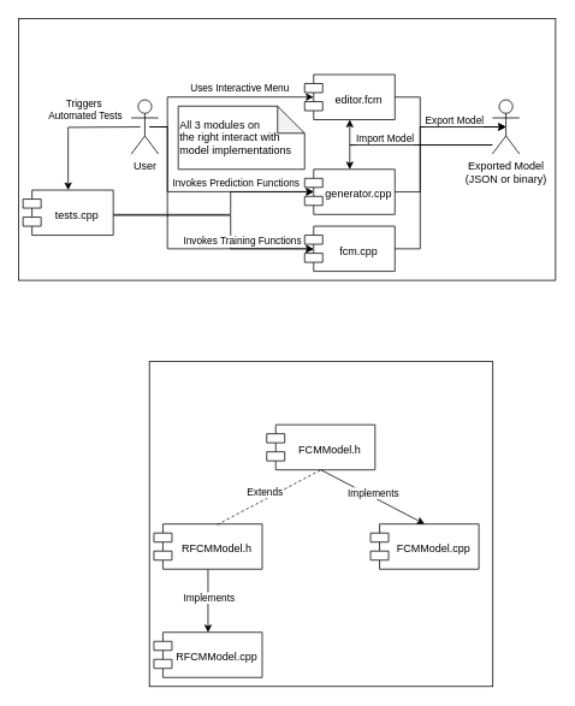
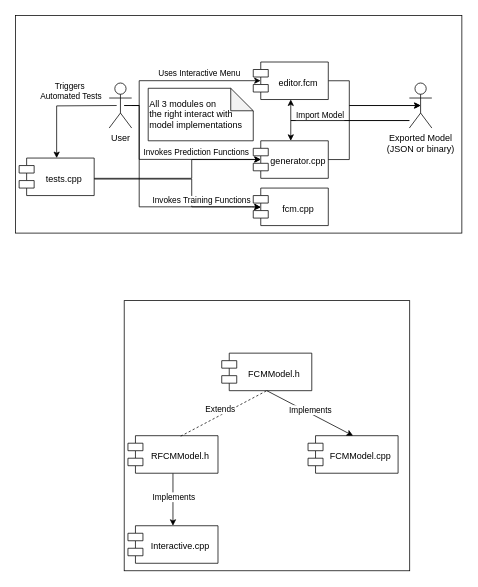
  <mxCell id="0" />
  <mxCell id="1" parent="0" />
  <mxCell id="2" value="" style="rounded=0;whiteSpace=wrap;html=1;" vertex="1" parent="1"><mxGeometry x="165" y="400" width="380.5" height="360" as="geometry" /></mxCell>
  <mxCell id="3" value="" style="rounded=0;whiteSpace=wrap;html=1;" vertex="1" parent="1"><mxGeometry x="20" y="20" width="595" height="290" as="geometry" /></mxCell>
  <mxCell id="4" style="edgeStyle=orthogonalEdgeStyle;rounded=0;orthogonalLoop=1;jettySize=auto;html=1;entryX=0.5;entryY=0;entryDx=0;entryDy=0;" edge="1" parent="1" target="22"><mxGeometry relative="1" as="geometry"><mxPoint x="155" y="140" as="sourcePoint" /></mxGeometry></mxCell>
  <mxCell id="5" value="&lt;div&gt;Triggers&amp;nbsp;&lt;/div&gt;&lt;div&gt;Automated Tests&lt;/div&gt;" style="edgeLabel;html=1;align=center;verticalAlign=middle;resizable=0;points=[];" vertex="1" connectable="0" parent="4"><mxGeometry x="-0.218" relative="1" as="geometry"><mxPoint x="-4" y="-20" as="offset" /></mxGeometry></mxCell>
  <mxCell id="6" value="&lt;div&gt;User&lt;/div&gt;" style="shape=umlActor;verticalLabelPosition=bottom;verticalAlign=top;html=1;outlineConnect=0;gradientColor=none;shadow=0;" vertex="1" parent="1"><mxGeometry x="145" y="110" width="30" height="60" as="geometry" /></mxCell>
  <mxCell id="7" style="edgeStyle=orthogonalEdgeStyle;rounded=0;orthogonalLoop=1;jettySize=auto;html=1;exitX=1;exitY=0.5;exitDx=0;exitDy=0;entryX=0.5;entryY=0.5;entryDx=0;entryDy=0;entryPerimeter=0;" edge="1" parent="1" source="8" target="13"><mxGeometry relative="1" as="geometry"><mxPoint x="515" y="106.926" as="targetPoint" /><Array as="points"><mxPoint x="465" y="107" /><mxPoint x="465" y="140" /></Array></mxGeometry></mxCell>
  <mxCell id="8" value="&lt;div&gt;&lt;br&gt;&lt;/div&gt;&lt;div&gt;editor.fcm&lt;/div&gt;" style="shape=module;align=left;spacingLeft=20;align=center;verticalAlign=top;whiteSpace=wrap;html=1;" vertex="1" parent="1"><mxGeometry x="337" y="82" width="100" height="50" as="geometry" /></mxCell>
  <mxCell id="9" value="&lt;div&gt;&lt;br&gt;&lt;/div&gt;&lt;div&gt;generator.cpp&lt;/div&gt;" style="shape=module;align=left;spacingLeft=20;align=center;verticalAlign=top;whiteSpace=wrap;html=1;" vertex="1" parent="1"><mxGeometry x="337" y="187" width="100" height="50" as="geometry" /></mxCell>
  <mxCell id="10" style="edgeStyle=orthogonalEdgeStyle;rounded=0;orthogonalLoop=1;jettySize=auto;html=1;entryX=0.5;entryY=1;entryDx=0;entryDy=0;" edge="1" parent="1" source="13" target="8"><mxGeometry relative="1" as="geometry"><Array as="points"><mxPoint x="387" y="160" /></Array></mxGeometry></mxCell>
  <mxCell id="11" style="edgeStyle=orthogonalEdgeStyle;rounded=0;orthogonalLoop=1;jettySize=auto;html=1;entryX=0.5;entryY=0;entryDx=0;entryDy=0;" edge="1" parent="1" source="13" target="9"><mxGeometry relative="1" as="geometry"><Array as="points"><mxPoint x="387" y="160" /></Array></mxGeometry></mxCell>
  <mxCell id="12" value="Import Model" style="edgeLabel;html=1;align=center;verticalAlign=middle;resizable=0;points=[];" vertex="1" connectable="0" parent="11"><mxGeometry x="-0.006" y="-2" relative="1" as="geometry"><mxPoint x="-28" y="-6" as="offset" /></mxGeometry></mxCell>
  <mxCell id="13" value="&lt;div&gt;Exported Model&lt;/div&gt;&lt;div&gt;(JSON or binary)&lt;/div&gt;" style="shape=umlActor;verticalLabelPosition=bottom;verticalAlign=top;html=1;outlineConnect=0;" vertex="1" parent="1"><mxGeometry x="545" y="110" width="30" height="60" as="geometry" /></mxCell>
  <mxCell id="14" style="edgeStyle=orthogonalEdgeStyle;rounded=0;orthogonalLoop=1;jettySize=auto;html=1;entryX=0.098;entryY=0.498;entryDx=0;entryDy=0;entryPerimeter=0;" edge="1" parent="1" target="8"><mxGeometry relative="1" as="geometry"><mxPoint x="165" y="140" as="sourcePoint" /><Array as="points"><mxPoint x="185" y="140" /><mxPoint x="185" y="107" /></Array></mxGeometry></mxCell>
  <mxCell id="15" value="Uses Interactive Menu" style="edgeLabel;html=1;align=center;verticalAlign=middle;resizable=0;points=[];" vertex="1" connectable="0" parent="14"><mxGeometry x="0.606" relative="1" as="geometry"><mxPoint x="-40" y="-10" as="offset" /></mxGeometry></mxCell>
  <mxCell id="16" style="edgeStyle=orthogonalEdgeStyle;rounded=0;orthogonalLoop=1;jettySize=auto;html=1;entryX=0.1;entryY=0.496;entryDx=0;entryDy=0;entryPerimeter=0;" edge="1" parent="1" target="9"><mxGeometry relative="1" as="geometry"><mxPoint x="165" y="140" as="sourcePoint" /><Array as="points"><mxPoint x="185" y="140" /><mxPoint x="185" y="212" /></Array></mxGeometry></mxCell>
  <mxCell id="17" value="Invokes Prediction Functions" style="edgeLabel;html=1;align=center;verticalAlign=middle;resizable=0;points=[];" vertex="1" connectable="0" parent="16"><mxGeometry x="0.475" y="2" relative="1" as="geometry"><mxPoint x="-20" y="-8" as="offset" /></mxGeometry></mxCell>
  <mxCell id="18" value="&lt;div&gt;&lt;br&gt;&lt;/div&gt;&lt;div&gt;fcm.cpp&lt;/div&gt;" style="shape=module;align=left;spacingLeft=20;align=center;verticalAlign=top;whiteSpace=wrap;html=1;" vertex="1" parent="1"><mxGeometry x="337" y="250" width="100" height="50" as="geometry" /></mxCell>
  <mxCell id="19" style="edgeStyle=orthogonalEdgeStyle;rounded=0;orthogonalLoop=1;jettySize=auto;html=1;exitX=1.001;exitY=0.56;exitDx=0;exitDy=0;entryX=0.101;entryY=0.513;entryDx=0;entryDy=0;entryPerimeter=0;exitPerimeter=0;" edge="1" parent="1" source="22" target="18"><mxGeometry relative="1" as="geometry"><Array as="points"><mxPoint x="255" y="238" /><mxPoint x="255" y="275" /><mxPoint x="335" y="275" /></Array></mxGeometry></mxCell>
  <mxCell id="20" style="edgeStyle=orthogonalEdgeStyle;rounded=0;orthogonalLoop=1;jettySize=auto;html=1;entryX=0.098;entryY=0.507;entryDx=0;entryDy=0;entryPerimeter=0;" edge="1" parent="1" target="18"><mxGeometry relative="1" as="geometry"><mxPoint x="175" y="140" as="sourcePoint" /><Array as="points"><mxPoint x="185" y="140" /><mxPoint x="185" y="275" /><mxPoint x="335" y="275" /></Array></mxGeometry></mxCell>
  <mxCell id="21" value="Invokes Training Functions" style="edgeLabel;html=1;align=center;verticalAlign=middle;resizable=0;points=[];" vertex="1" connectable="0" parent="20"><mxGeometry x="0.476" y="-1" relative="1" as="geometry"><mxPoint x="1" y="-10" as="offset" /></mxGeometry></mxCell>
  <mxCell id="22" value="&lt;div&gt;&lt;br&gt;&lt;/div&gt;&lt;div&gt;tests.cpp&lt;/div&gt;" style="shape=module;align=left;spacingLeft=20;align=center;verticalAlign=top;whiteSpace=wrap;html=1;" vertex="1" parent="1"><mxGeometry x="25" y="210" width="100" height="50" as="geometry" /></mxCell>
  <mxCell id="23" style="edgeStyle=orthogonalEdgeStyle;rounded=0;orthogonalLoop=1;jettySize=auto;html=1;exitX=1;exitY=0.5;exitDx=0;exitDy=0;entryX=0.1;entryY=0.5;entryDx=0;entryDy=0;entryPerimeter=0;" edge="1" parent="1" target="9"><mxGeometry relative="1" as="geometry"><mxPoint x="125" y="237" as="sourcePoint" /><mxPoint x="325" y="212" as="targetPoint" /><Array as="points"><mxPoint x="255" y="237" /><mxPoint x="255" y="212" /></Array></mxGeometry></mxCell>
  <mxCell id="24" value="&lt;div align=&quot;left&quot;&gt;All 3 modules on&amp;nbsp;&lt;/div&gt;&lt;div align=&quot;left&quot;&gt;the right interact with model implementations&lt;/div&gt;" style="shape=note;whiteSpace=wrap;html=1;backgroundOutline=1;darkOpacity=0.05;align=left;" vertex="1" parent="1"><mxGeometry x="197" y="117" width="140" height="70" as="geometry" /></mxCell>
  <mxCell id="25" style="edgeStyle=orthogonalEdgeStyle;rounded=0;orthogonalLoop=1;jettySize=auto;html=1;exitX=1;exitY=0.5;exitDx=0;exitDy=0;entryX=0.5;entryY=0.5;entryDx=0;entryDy=0;entryPerimeter=0;" edge="1" parent="1" source="9" target="13"><mxGeometry relative="1" as="geometry"><Array as="points"><mxPoint x="465" y="212" /><mxPoint x="465" y="140" /></Array></mxGeometry></mxCell>
- <mxCell id="26" style="edgeStyle=orthogonalEdgeStyle;rounded=0;orthogonalLoop=1;jettySize=auto;html=1;exitX=1;exitY=0.5;exitDx=0;exitDy=0;entryX=0.5;entryY=0.5;entryDx=0;entryDy=0;entryPerimeter=0;" edge="1" parent="1" source="18" target="13"><mxGeometry relative="1" as="geometry"><Array as="points"><mxPoint x="465" y="275" /><mxPoint x="465" y="140" /></Array></mxGeometry></mxCell>
- <mxCell id="27" value="Export Model" style="edgeLabel;html=1;align=center;verticalAlign=middle;resizable=0;points=[];" vertex="1" connectable="0" parent="26"><mxGeometry x="0.552" y="-1" relative="1" as="geometry"><mxPoint y="-9" as="offset" /></mxGeometry></mxCell>
- <mxCell id="28" value="&lt;div&gt;&lt;br&gt;&lt;/div&gt;&lt;div&gt;RFCMModel.cpp&lt;/div&gt;" style="shape=module;align=left;spacingLeft=20;align=center;verticalAlign=top;whiteSpace=wrap;html=1;" vertex="1" parent="1"><mxGeometry x="170" y="700" width="120" height="50" as="geometry" /></mxCell>
+ <mxCell id="28" value="&lt;div&gt;&lt;br&gt;&lt;/div&gt;&lt;div&gt;Interactive.cpp&lt;/div&gt;" style="shape=module;align=left;spacingLeft=20;align=center;verticalAlign=top;whiteSpace=wrap;html=1;" vertex="1" parent="1"><mxGeometry x="170" y="700" width="120" height="50" as="geometry" /></mxCell>
  <mxCell id="29" value="&lt;div&gt;&lt;br&gt;&lt;/div&gt;&lt;div&gt;FCMModel.h&lt;/div&gt;" style="shape=module;align=left;spacingLeft=20;align=center;verticalAlign=top;whiteSpace=wrap;html=1;" vertex="1" parent="1"><mxGeometry x="295" y="470" width="120" height="50" as="geometry" /></mxCell>
  <mxCell id="30" value="&lt;div&gt;&lt;br&gt;&lt;/div&gt;&lt;div&gt;FCMModel.cpp&lt;/div&gt;" style="shape=module;align=left;spacingLeft=20;align=center;verticalAlign=top;whiteSpace=wrap;html=1;" vertex="1" parent="1"><mxGeometry x="410" y="580" width="120" height="50" as="geometry" /></mxCell>
  <mxCell id="31" style="edgeStyle=orthogonalEdgeStyle;rounded=0;orthogonalLoop=1;jettySize=auto;html=1;exitX=0.5;exitY=1;exitDx=0;exitDy=0;entryX=0.5;entryY=0;entryDx=0;entryDy=0;" edge="1" parent="1" source="33" target="28"><mxGeometry relative="1" as="geometry" /></mxCell>
  <mxCell id="32" value="Implements" style="edgeLabel;html=1;align=center;verticalAlign=middle;resizable=0;points=[];" vertex="1" connectable="0" parent="31"><mxGeometry x="-0.104" relative="1" as="geometry"><mxPoint as="offset" /></mxGeometry></mxCell>
  <mxCell id="33" value="&lt;div&gt;&lt;br&gt;&lt;/div&gt;&lt;div&gt;RFCMModel.h&lt;/div&gt;" style="shape=module;align=left;spacingLeft=20;align=center;verticalAlign=top;whiteSpace=wrap;html=1;" vertex="1" parent="1"><mxGeometry x="170" y="580" width="120" height="50" as="geometry" /></mxCell>
  <mxCell id="34" value="" style="endArrow=none;dashed=1;html=1;rounded=0;exitX=0.586;exitY=0.013;exitDx=0;exitDy=0;exitPerimeter=0;entryX=0.5;entryY=1;entryDx=0;entryDy=0;" edge="1" parent="1" source="33" target="29"><mxGeometry width="50" height="50" relative="1" as="geometry"><mxPoint x="370" y="540" as="sourcePoint" /><mxPoint x="420" y="490" as="targetPoint" /></mxGeometry></mxCell>
  <mxCell id="35" value="Extends" style="edgeLabel;html=1;align=center;verticalAlign=middle;resizable=0;points=[];" vertex="1" connectable="0" parent="34"><mxGeometry x="-0.166" y="2" relative="1" as="geometry"><mxPoint x="5" y="-9" as="offset" /></mxGeometry></mxCell>
  <mxCell id="36" value="" style="endArrow=classic;html=1;rounded=0;entryX=0.5;entryY=0;entryDx=0;entryDy=0;exitX=0.5;exitY=1;exitDx=0;exitDy=0;" edge="1" parent="1" source="29" target="30"><mxGeometry width="50" height="50" relative="1" as="geometry"><mxPoint x="370" y="540" as="sourcePoint" /><mxPoint x="420" y="490" as="targetPoint" /></mxGeometry></mxCell>
  <mxCell id="37" value="Implements" style="edgeLabel;html=1;align=center;verticalAlign=middle;resizable=0;points=[];" vertex="1" connectable="0" parent="36"><mxGeometry x="-0.147" relative="1" as="geometry"><mxPoint x="9" as="offset" /></mxGeometry></mxCell>
